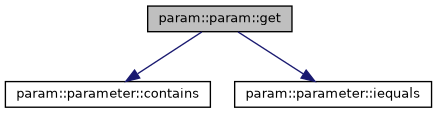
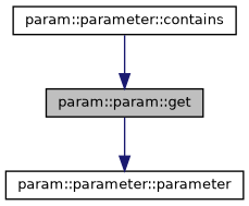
  digraph {
    rankdir=TB
    node [color=black fillcolor=white fontname=Helvetica fontsize=10 shape=record style=filled]
    edge [color=midnightblue fontname=Helvetica fontsize=10 labelfontname=Helvetica labelfontsize=10 style=solid]
    n1 [fillcolor=grey75 fontcolor=black height=0.2 label="param::param::get" width=0.4]
    n2 [height=0.2 label="param::parameter::contains" width=0.4]
-   n3 [height=0.2 label="param::parameter::iequals" width=0.4]
-   n1 -> n2
+   n3 [height=0.2 label="param::parameter::parameter" width=0.4]
+   n2 -> n1
    n1 -> n3
  }
